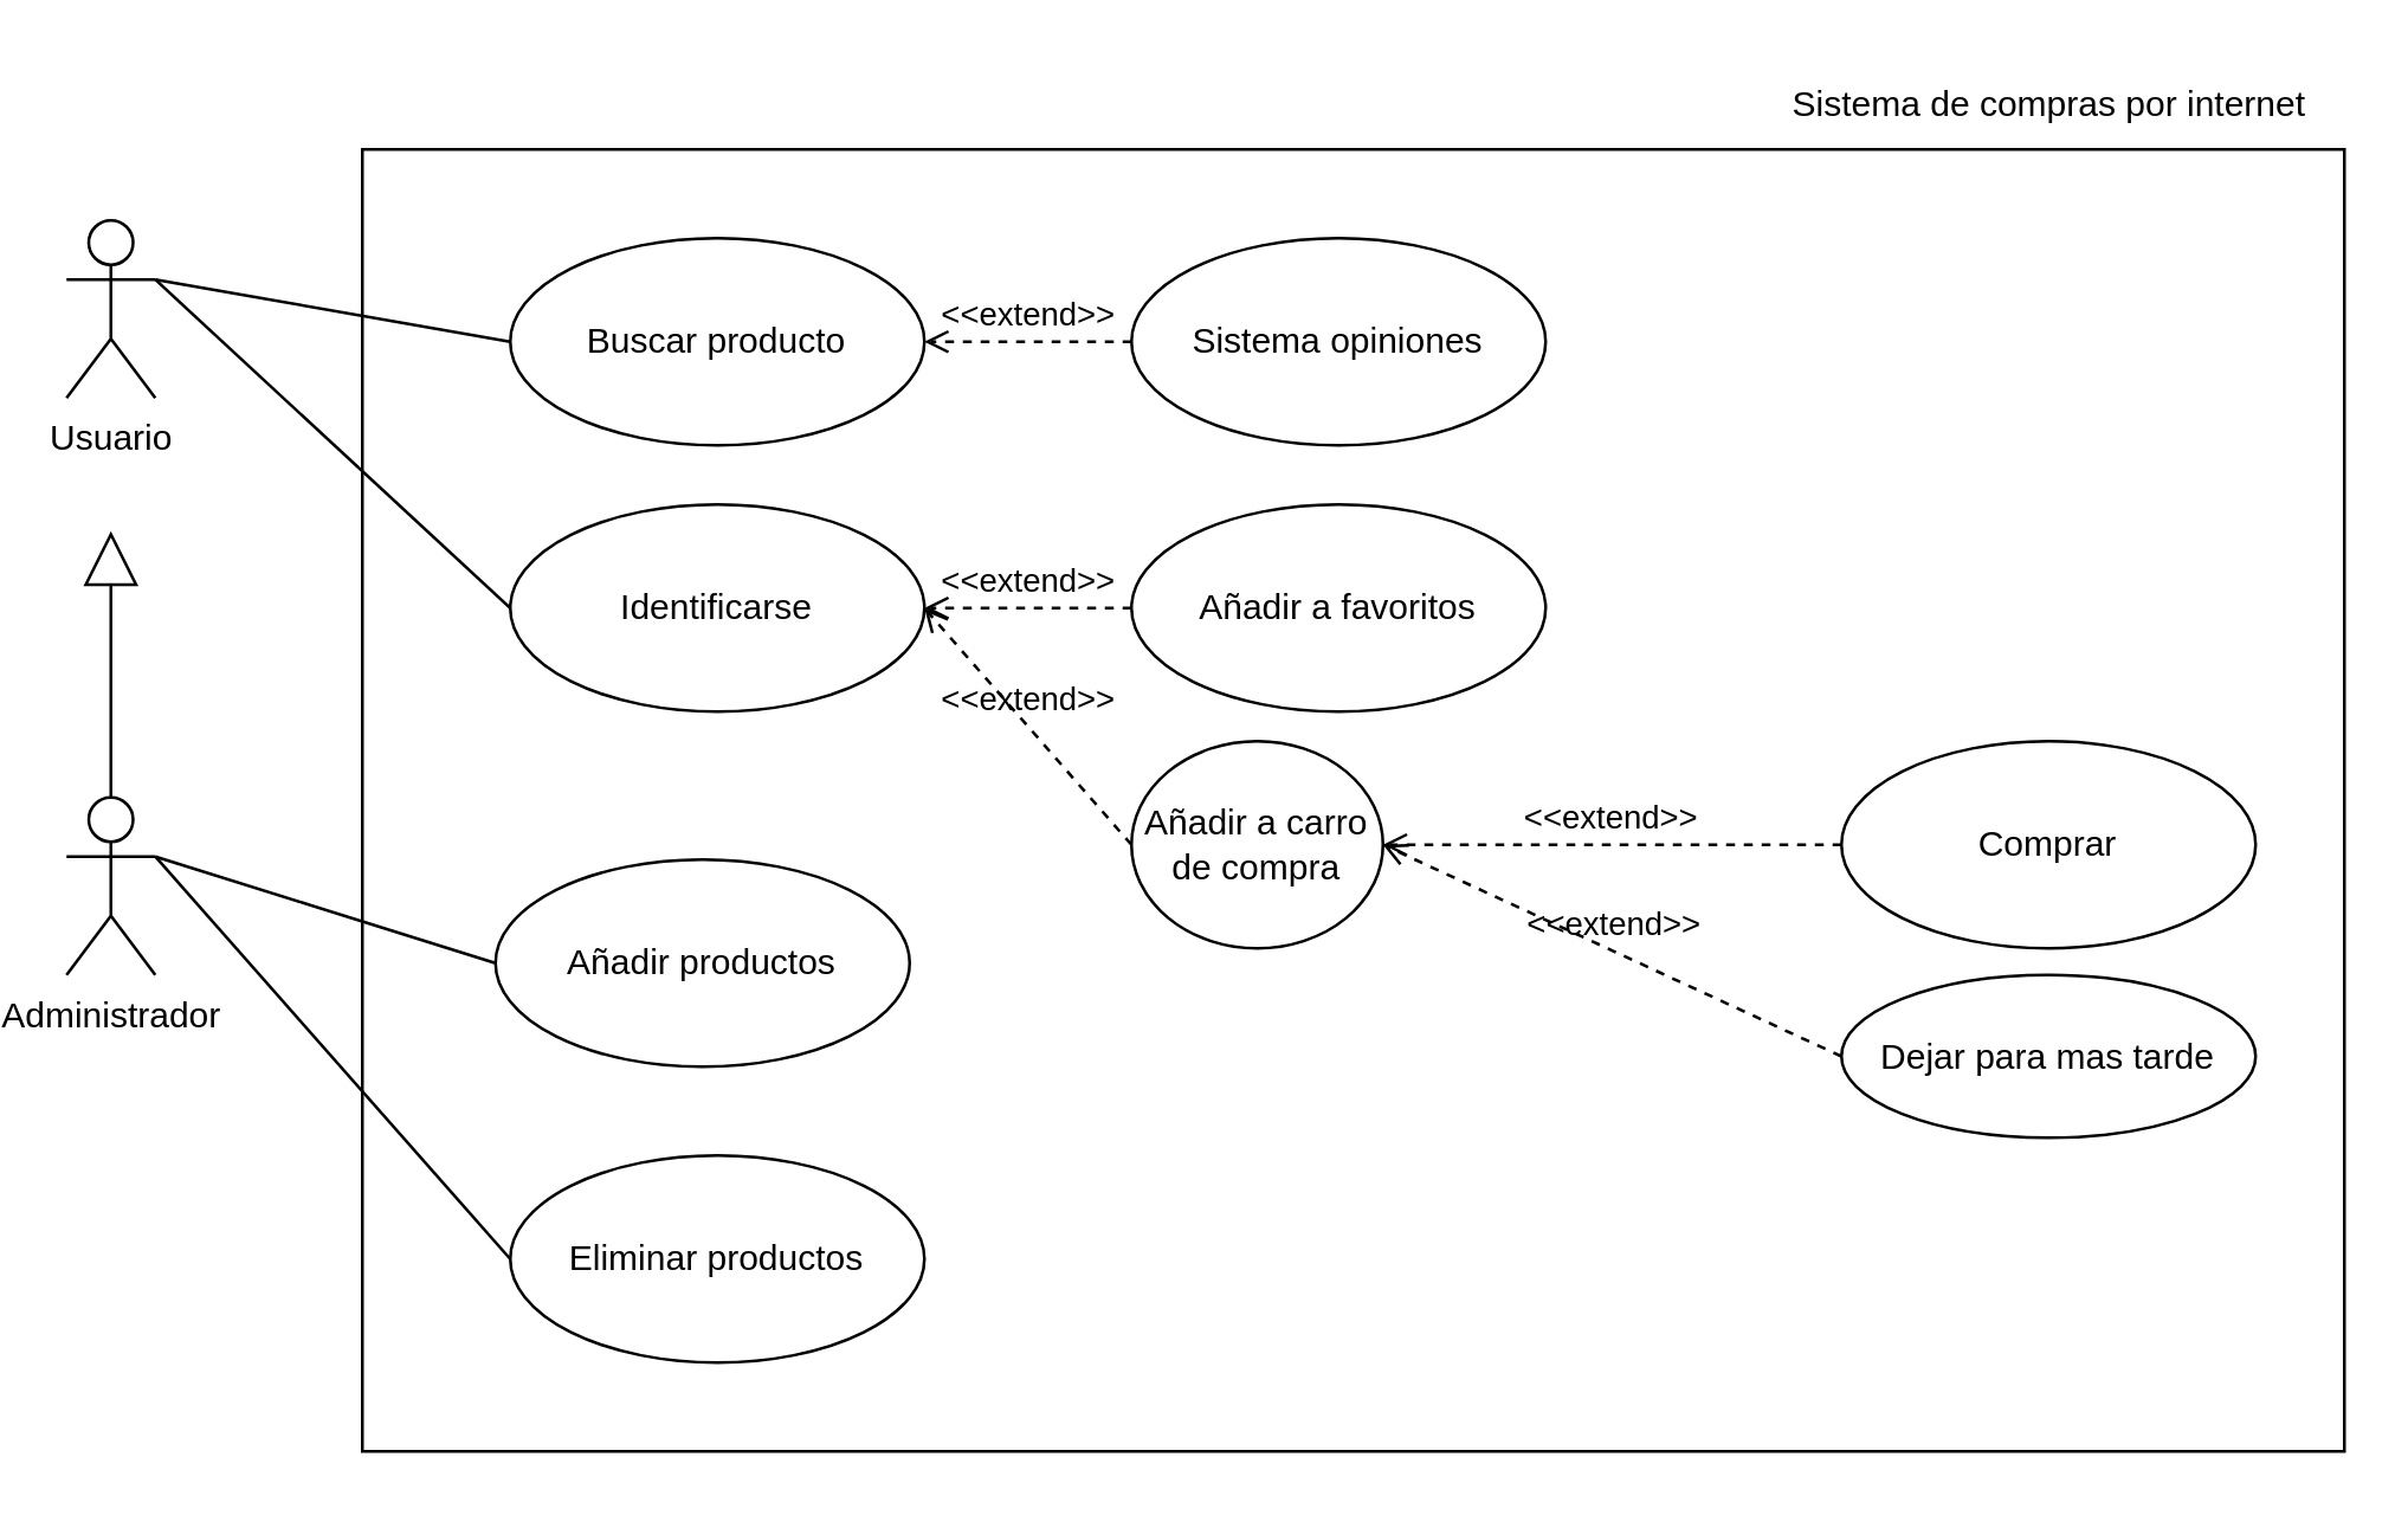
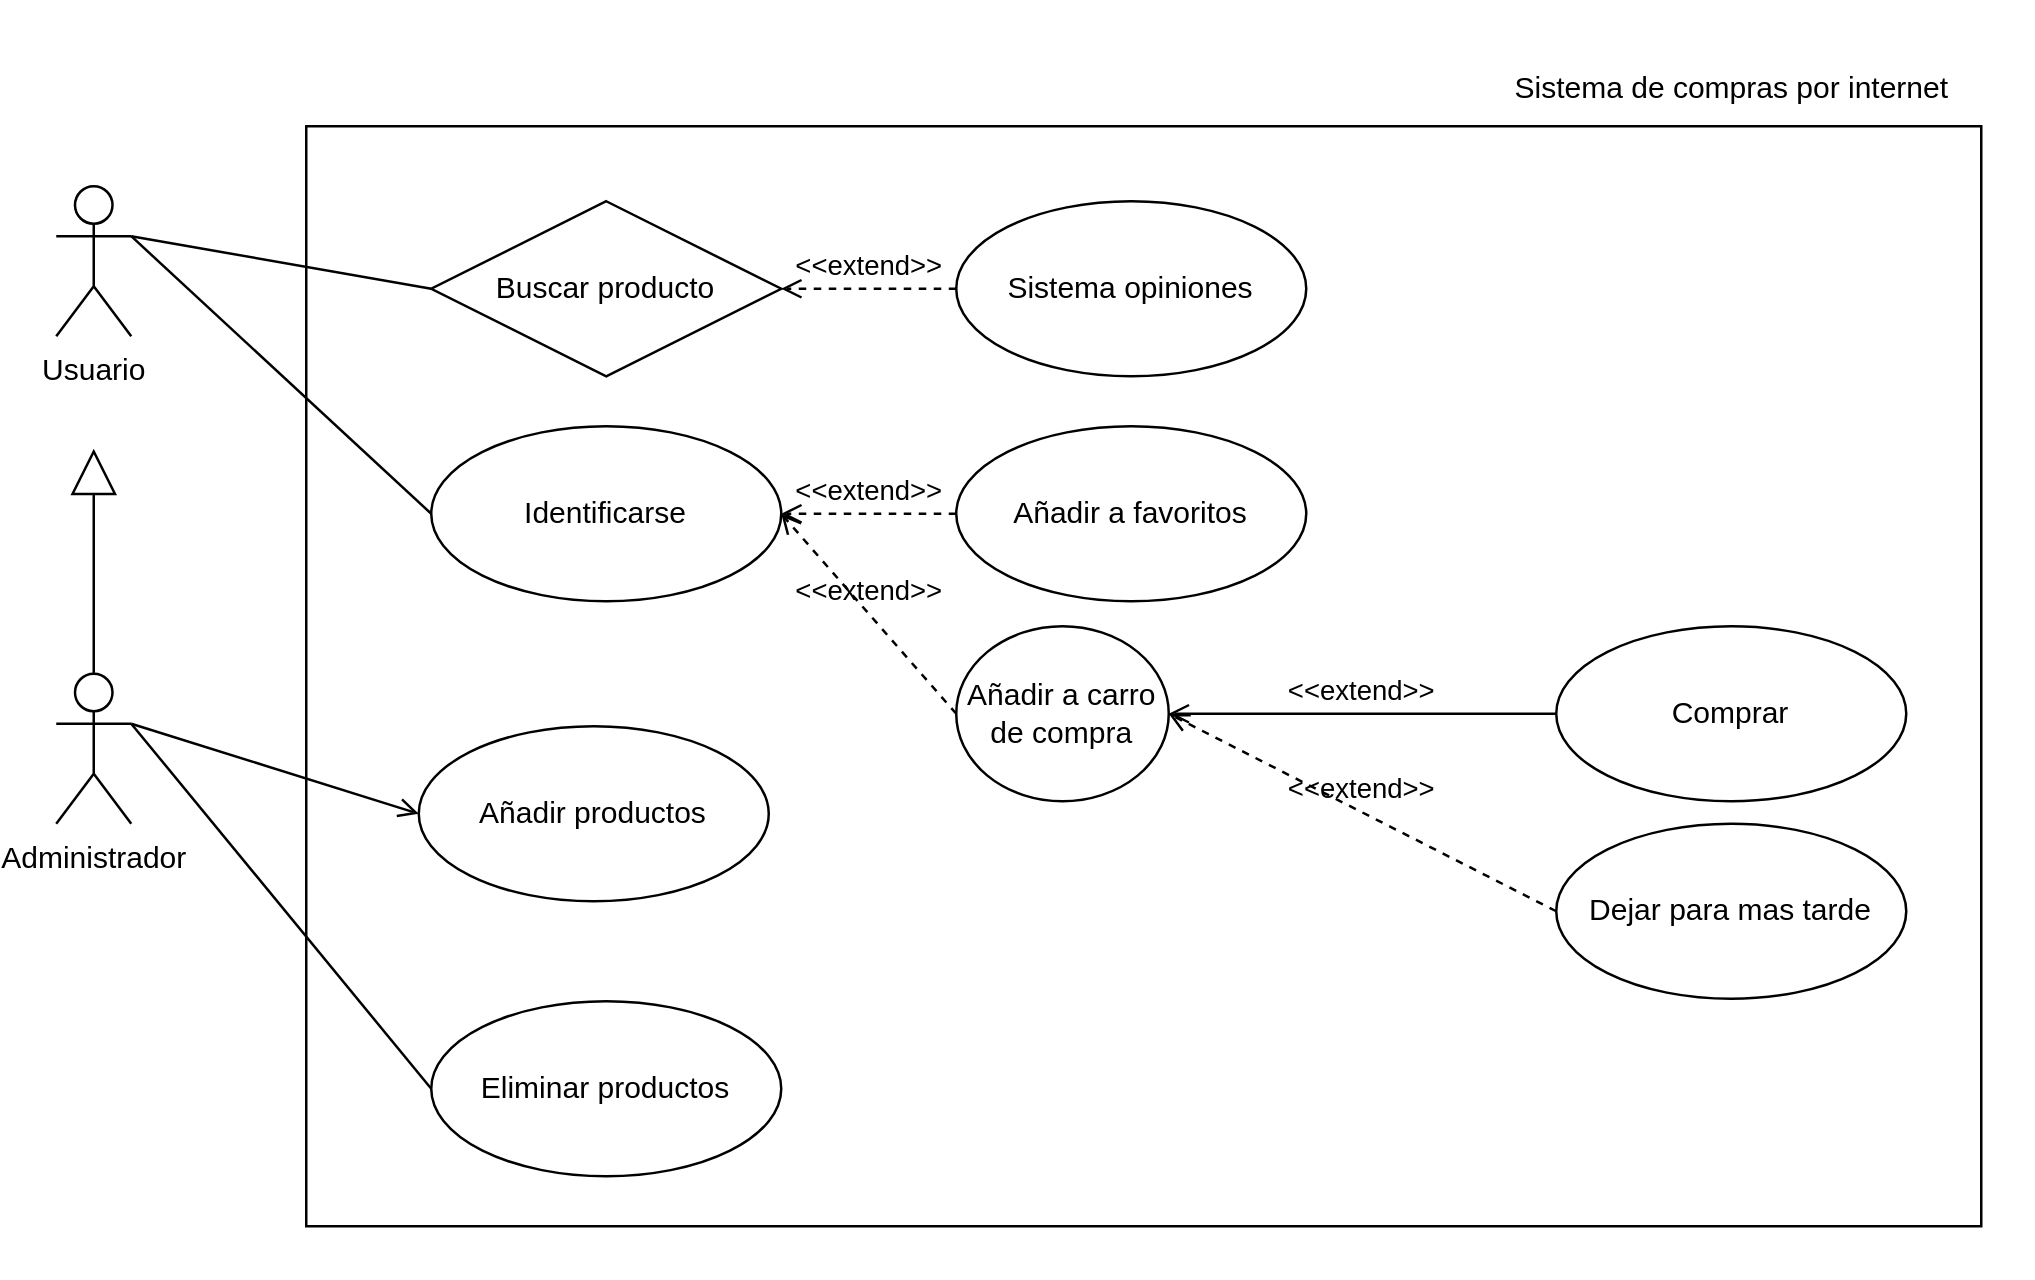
  <mxCell id="0" />
  <mxCell id="1" parent="0" />
  <mxCell id="2" value="" style="rounded=0;whiteSpace=wrap;html=1;" vertex="1" parent="1"><mxGeometry x="120" y="50" width="670" height="440" as="geometry" /></mxCell>
  <mxCell id="3" value="Usuario" style="shape=umlActor;verticalLabelPosition=bottom;verticalAlign=top;html=1;outlineConnect=0;" vertex="1" parent="1"><mxGeometry x="20" y="74" width="30" height="60" as="geometry" /></mxCell>
  <mxCell id="4" value="Administrador" style="shape=umlActor;verticalLabelPosition=bottom;verticalAlign=top;html=1;outlineConnect=0;" vertex="1" parent="1"><mxGeometry x="20" y="269" width="30" height="60" as="geometry" /></mxCell>
  <mxCell id="5" value="" style="endArrow=block;endSize=16;endFill=0;html=1;rounded=0;exitX=0.5;exitY=0;exitDx=0;exitDy=0;exitPerimeter=0;" edge="1" parent="1" source="4"><mxGeometry width="160" relative="1" as="geometry"><mxPoint x="100" y="239" as="sourcePoint" /><mxPoint x="35" y="179" as="targetPoint" /></mxGeometry></mxCell>
- <mxCell id="6" value="Buscar producto" style="ellipse;whiteSpace=wrap;html=1;" vertex="1" parent="1"><mxGeometry x="170" y="80" width="140" height="70" as="geometry" /></mxCell>
+ <mxCell id="6" value="Buscar producto" style="rhombus;whiteSpace=wrap;html=1;" vertex="1" parent="1"><mxGeometry x="170" y="80" width="140" height="70" as="geometry" /></mxCell>
  <mxCell id="7" value="Sistema opiniones" style="ellipse;whiteSpace=wrap;html=1;" vertex="1" parent="1"><mxGeometry x="380" y="80" width="140" height="70" as="geometry" /></mxCell>
  <mxCell id="8" value="&amp;lt;&amp;lt;extend&amp;gt;&amp;gt;" style="html=1;verticalAlign=bottom;labelBackgroundColor=none;endArrow=open;endFill=0;dashed=1;rounded=0;entryX=1;entryY=0.5;entryDx=0;entryDy=0;exitX=0;exitY=0.5;exitDx=0;exitDy=0;" edge="1" parent="1" source="7" target="6"><mxGeometry width="160" relative="1" as="geometry"><mxPoint x="310" y="220" as="sourcePoint" /><mxPoint x="470" y="220" as="targetPoint" /></mxGeometry></mxCell>
  <mxCell id="9" value="Añadir a favoritos" style="ellipse;whiteSpace=wrap;html=1;" vertex="1" parent="1"><mxGeometry x="380" y="170" width="140" height="70" as="geometry" /></mxCell>
  <mxCell id="10" value="Identificarse" style="ellipse;whiteSpace=wrap;html=1;" vertex="1" parent="1"><mxGeometry x="170" y="170" width="140" height="70" as="geometry" /></mxCell>
  <mxCell id="11" value="&amp;lt;&amp;lt;extend&amp;gt;&amp;gt;" style="html=1;verticalAlign=bottom;labelBackgroundColor=none;endArrow=open;endFill=0;dashed=1;rounded=0;entryX=1;entryY=0.5;entryDx=0;entryDy=0;exitX=0;exitY=0.5;exitDx=0;exitDy=0;" edge="1" parent="1" source="9" target="10"><mxGeometry width="160" relative="1" as="geometry"><mxPoint x="390" y="125" as="sourcePoint" /><mxPoint x="320" y="125" as="targetPoint" /></mxGeometry></mxCell>
  <mxCell id="12" value="Añadir a carro de compra" style="ellipse;whiteSpace=wrap;html=1;" vertex="1" parent="1"><mxGeometry x="380" y="250" width="85" height="70" as="geometry" /></mxCell>
  <mxCell id="13" value="&amp;lt;&amp;lt;extend&amp;gt;&amp;gt;" style="html=1;verticalAlign=bottom;labelBackgroundColor=none;endArrow=open;endFill=0;dashed=1;rounded=0;entryX=1;entryY=0.5;entryDx=0;entryDy=0;exitX=0;exitY=0.5;exitDx=0;exitDy=0;" edge="1" parent="1" source="12" target="10"><mxGeometry width="160" relative="1" as="geometry"><mxPoint x="390" y="215" as="sourcePoint" /><mxPoint x="320" y="215" as="targetPoint" /></mxGeometry></mxCell>
  <mxCell id="14" value="Comprar" style="ellipse;whiteSpace=wrap;html=1;" vertex="1" parent="1"><mxGeometry x="620" y="250" width="140" height="70" as="geometry" /></mxCell>
- <mxCell id="15" value="Dejar para mas tarde" style="ellipse;whiteSpace=wrap;html=1;" vertex="1" parent="1"><mxGeometry x="620" y="329" width="140" height="55" as="geometry" /></mxCell>
- <mxCell id="16" value="&amp;lt;&amp;lt;extend&amp;gt;&amp;gt;" style="html=1;verticalAlign=bottom;labelBackgroundColor=none;endArrow=open;endFill=0;dashed=1;rounded=0;entryX=1;entryY=0.5;entryDx=0;entryDy=0;exitX=0;exitY=0.5;exitDx=0;exitDy=0;" edge="1" parent="1" source="14" target="12"><mxGeometry width="160" relative="1" as="geometry"><mxPoint x="390" y="295" as="sourcePoint" /><mxPoint x="320" y="215" as="targetPoint" /></mxGeometry></mxCell>
+ <mxCell id="15" value="Dejar para mas tarde" style="ellipse;whiteSpace=wrap;html=1;" vertex="1" parent="1"><mxGeometry x="620" y="329" width="140" height="70" as="geometry" /></mxCell>
+ <mxCell id="16" value="&amp;lt;&amp;lt;extend&amp;gt;&amp;gt;" style="html=1;verticalAlign=bottom;labelBackgroundColor=none;endArrow=open;endFill=0;dashed=0;rounded=0;entryX=1;entryY=0.5;entryDx=0;entryDy=0;exitX=0;exitY=0.5;exitDx=0;exitDy=0;" edge="1" parent="1" source="14" target="12"><mxGeometry width="160" relative="1" as="geometry"><mxPoint x="390" y="295" as="sourcePoint" /><mxPoint x="320" y="215" as="targetPoint" /></mxGeometry></mxCell>
  <mxCell id="17" value="&amp;lt;&amp;lt;extend&amp;gt;&amp;gt;" style="html=1;verticalAlign=bottom;labelBackgroundColor=none;endArrow=open;endFill=0;dashed=1;rounded=0;entryX=1;entryY=0.5;entryDx=0;entryDy=0;exitX=0;exitY=0.5;exitDx=0;exitDy=0;" edge="1" parent="1" source="15" target="12"><mxGeometry width="160" relative="1" as="geometry"><mxPoint x="630" y="295" as="sourcePoint" /><mxPoint x="530" y="295" as="targetPoint" /></mxGeometry></mxCell>
  <mxCell id="18" value="Añadir productos" style="ellipse;whiteSpace=wrap;html=1;" vertex="1" parent="1"><mxGeometry x="165" y="290" width="140" height="70" as="geometry" /></mxCell>
- <mxCell id="19" value="Eliminar productos" style="ellipse;whiteSpace=wrap;html=1;" vertex="1" parent="1"><mxGeometry x="170" y="390" width="140" height="70" as="geometry" /></mxCell>
+ <mxCell id="19" value="Eliminar productos" style="ellipse;whiteSpace=wrap;html=1;" vertex="1" parent="1"><mxGeometry x="170" y="400" width="140" height="70" as="geometry" /></mxCell>
  <mxCell id="20" value="" style="endArrow=none;html=1;rounded=0;exitX=1;exitY=0.333;exitDx=0;exitDy=0;exitPerimeter=0;entryX=0;entryY=0.5;entryDx=0;entryDy=0;" edge="1" parent="1" source="3" target="6"><mxGeometry width="50" height="50" relative="1" as="geometry"><mxPoint x="400" y="210" as="sourcePoint" /><mxPoint x="450" y="160" as="targetPoint" /></mxGeometry></mxCell>
  <mxCell id="21" value="" style="endArrow=none;html=1;rounded=0;exitX=1;exitY=0.333;exitDx=0;exitDy=0;exitPerimeter=0;entryX=0;entryY=0.5;entryDx=0;entryDy=0;" edge="1" parent="1" source="3" target="10"><mxGeometry width="50" height="50" relative="1" as="geometry"><mxPoint x="60" y="70" as="sourcePoint" /><mxPoint x="180" y="125" as="targetPoint" /></mxGeometry></mxCell>
- <mxCell id="22" value="" style="endArrow=none;html=1;rounded=0;exitX=1;exitY=0.333;exitDx=0;exitDy=0;exitPerimeter=0;entryX=0;entryY=0.5;entryDx=0;entryDy=0;" edge="1" parent="1" source="4" target="18"><mxGeometry width="50" height="50" relative="1" as="geometry"><mxPoint x="60" y="70" as="sourcePoint" /><mxPoint x="180" y="215" as="targetPoint" /></mxGeometry></mxCell>
+ <mxCell id="22" value="" style="endArrow=open;html=1;rounded=0;exitX=1;exitY=0.333;exitDx=0;exitDy=0;exitPerimeter=0;entryX=0;entryY=0.5;entryDx=0;entryDy=0;" edge="1" parent="1" source="4" target="18"><mxGeometry width="50" height="50" relative="1" as="geometry"><mxPoint x="60" y="70" as="sourcePoint" /><mxPoint x="180" y="215" as="targetPoint" /></mxGeometry></mxCell>
  <mxCell id="23" value="" style="endArrow=none;html=1;rounded=0;exitX=1;exitY=0.333;exitDx=0;exitDy=0;exitPerimeter=0;entryX=0;entryY=0.5;entryDx=0;entryDy=0;" edge="1" parent="1" source="4" target="19"><mxGeometry width="50" height="50" relative="1" as="geometry"><mxPoint x="60" y="240" as="sourcePoint" /><mxPoint x="180" y="355" as="targetPoint" /></mxGeometry></mxCell>
  <mxCell id="24" value="Sistema de compras por internet" style="text;html=1;align=center;verticalAlign=middle;resizable=0;points=[];autosize=1;strokeColor=none;fillColor=none;" vertex="1" parent="1"><mxGeometry x="590" y="20" width="200" height="30" as="geometry" /></mxCell>
